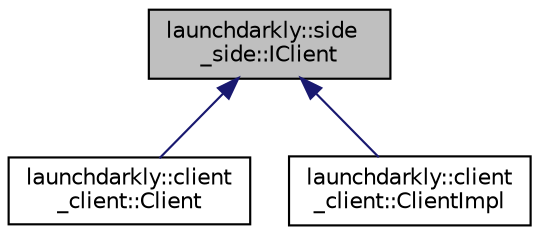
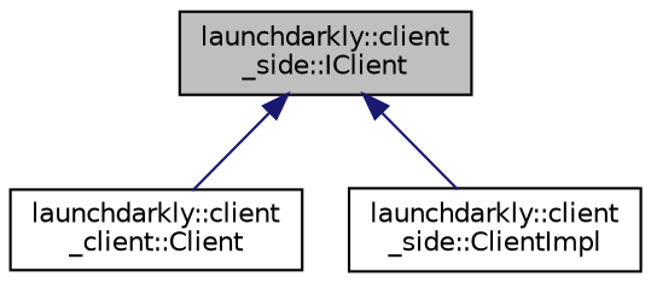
  digraph {
    node [color=black fillcolor=white fontname=Helvetica fontsize=10 shape=record style=filled]
    edge [color=midnightblue dir=back fontname=Helvetica fontsize=10 labelfontname=Helvetica labelfontsize=10 style=solid]
-   n1 [fillcolor=grey75 fontcolor=black height=0.2 label="launchdarkly::side\l_side::IClient" width=0.4]
+   n1 [fillcolor=grey75 fontcolor=black height=0.2 label="launchdarkly::client\l_side::IClient" width=0.4]
    n2 [height=0.2 label="launchdarkly::client\l_client::Client" width=0.4]
-   n3 [height=0.2 label="launchdarkly::client\l_client::ClientImpl" width=0.4]
+   n3 [height=0.2 label="launchdarkly::client\l_side::ClientImpl" width=0.4]
    n1 -> n2
    n1 -> n3
  }
